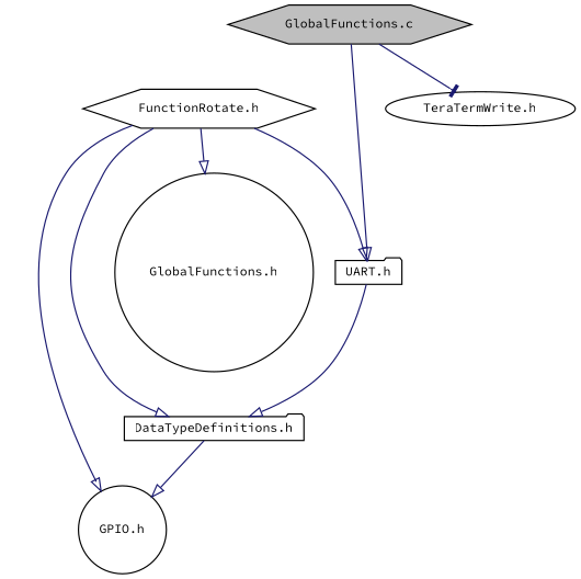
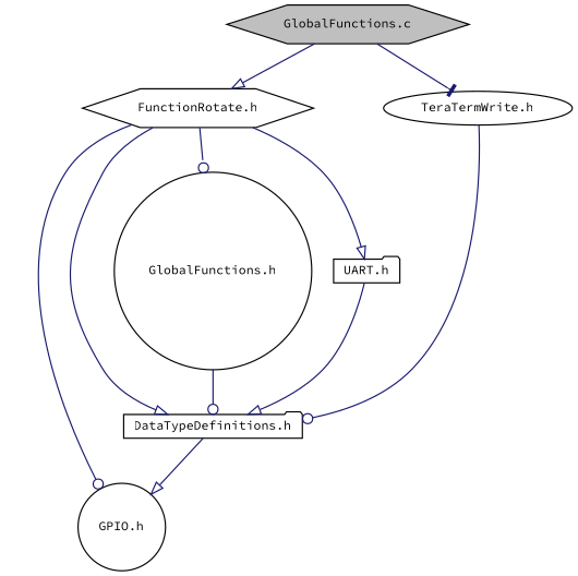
  digraph {
    fontname="Source Code Pro"
    node [color=black fillcolor=white fontname="Source Code Pro" fontsize=10 shape=hexagon style=filled]
    edge [arrowhead=onormal color=midnightblue fontname="Source Code Pro" fontsize=10 labelfontname=Helvetica labelfontsize=10 style=solid]
    n1 [fillcolor=grey75 fontcolor=black height=0.2 label="GlobalFunctions.c" width=0.4]
    n2 [height=0.2 label="FunctionRotate.h" width=0.4]
    n3 [height=0.2 label="TeraTermWrite.h" shape=ellipse width=0.4]
    n4 [height=0.2 label="DataTypeDefinitions.h" shape=folder width=0.4]
    n5 [height=0.2 label="GPIO.h" shape=circle width=0.4]
    n6 [height=0.2 label="GlobalFunctions.h" shape=circle width=0.4]
    n7 [height=0.2 label="UART.h" shape=folder width=0.4]
-   n1 -> n7
+   n1 -> n2
    n1 -> n3 [arrowhead=tee]
    n2 -> n4
-   n2 -> n5
-   n2 -> n6
+   n2 -> n5 [arrowhead=odot]
+   n2 -> n6 [arrowhead=odot]
    n2 -> n7
+   n3 -> n4 [arrowhead=odot]
    n4 -> n5
+   n6 -> n4 [arrowhead=odot]
    n7 -> n4
  }
